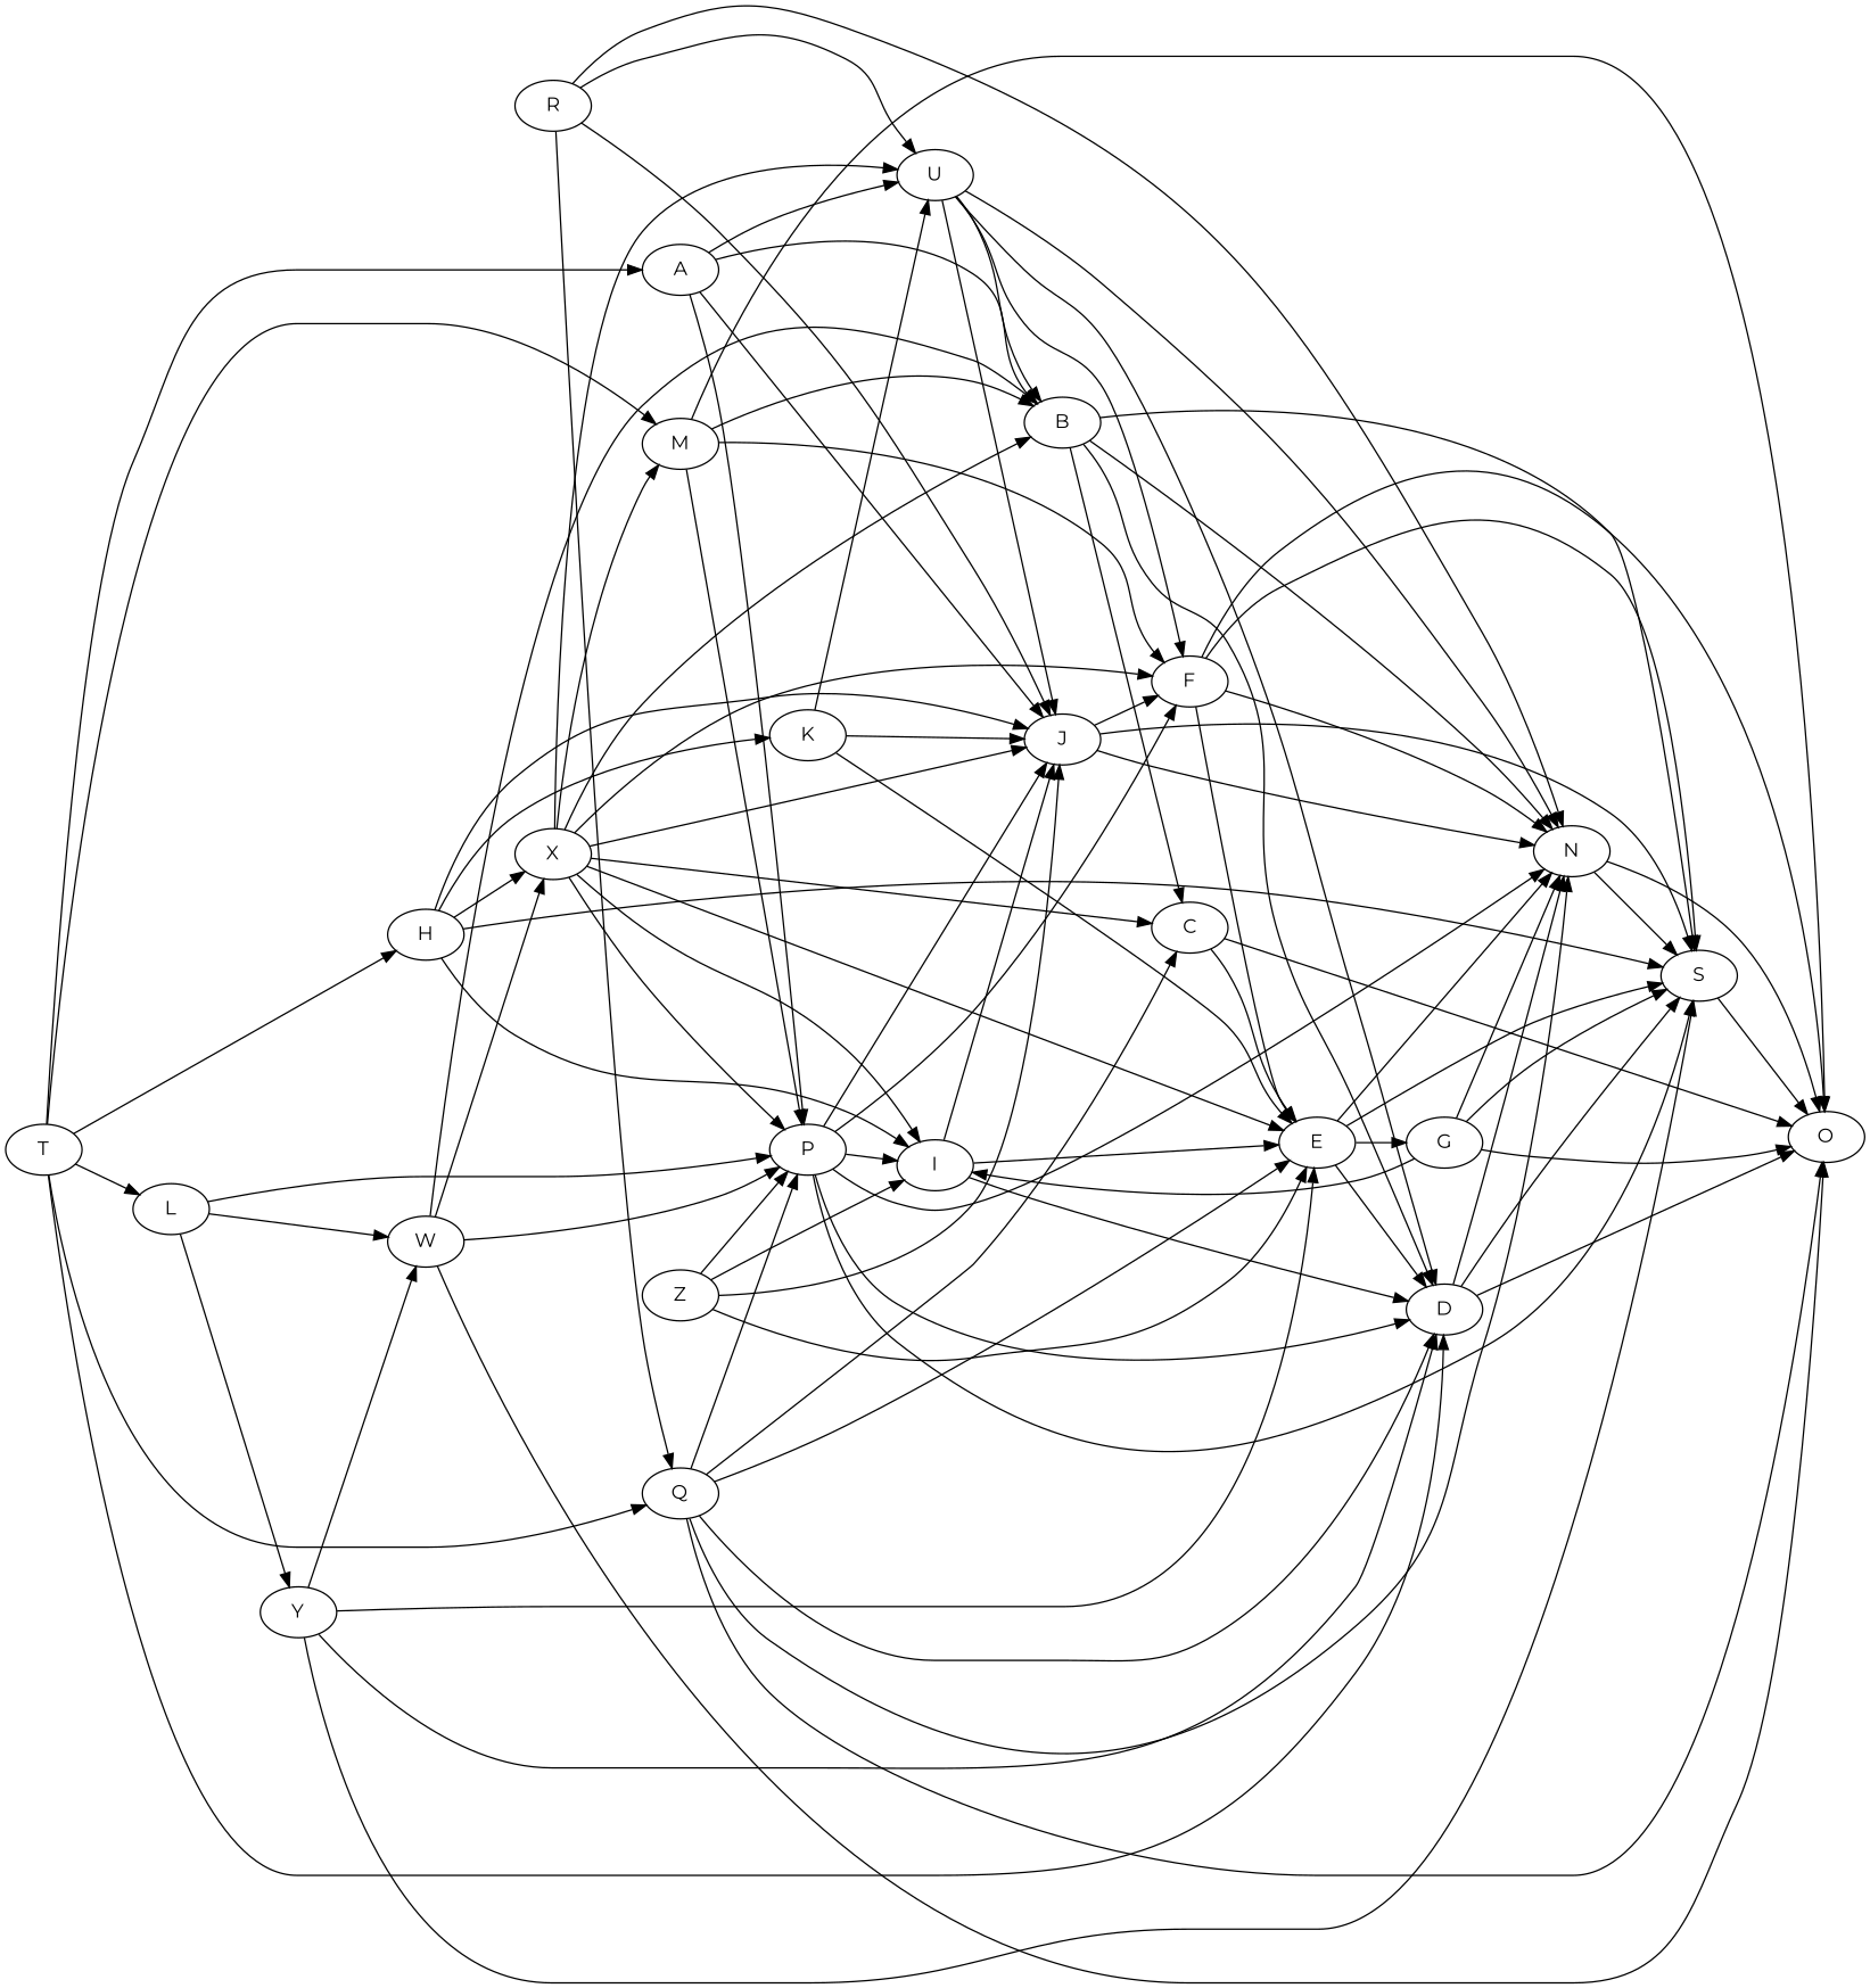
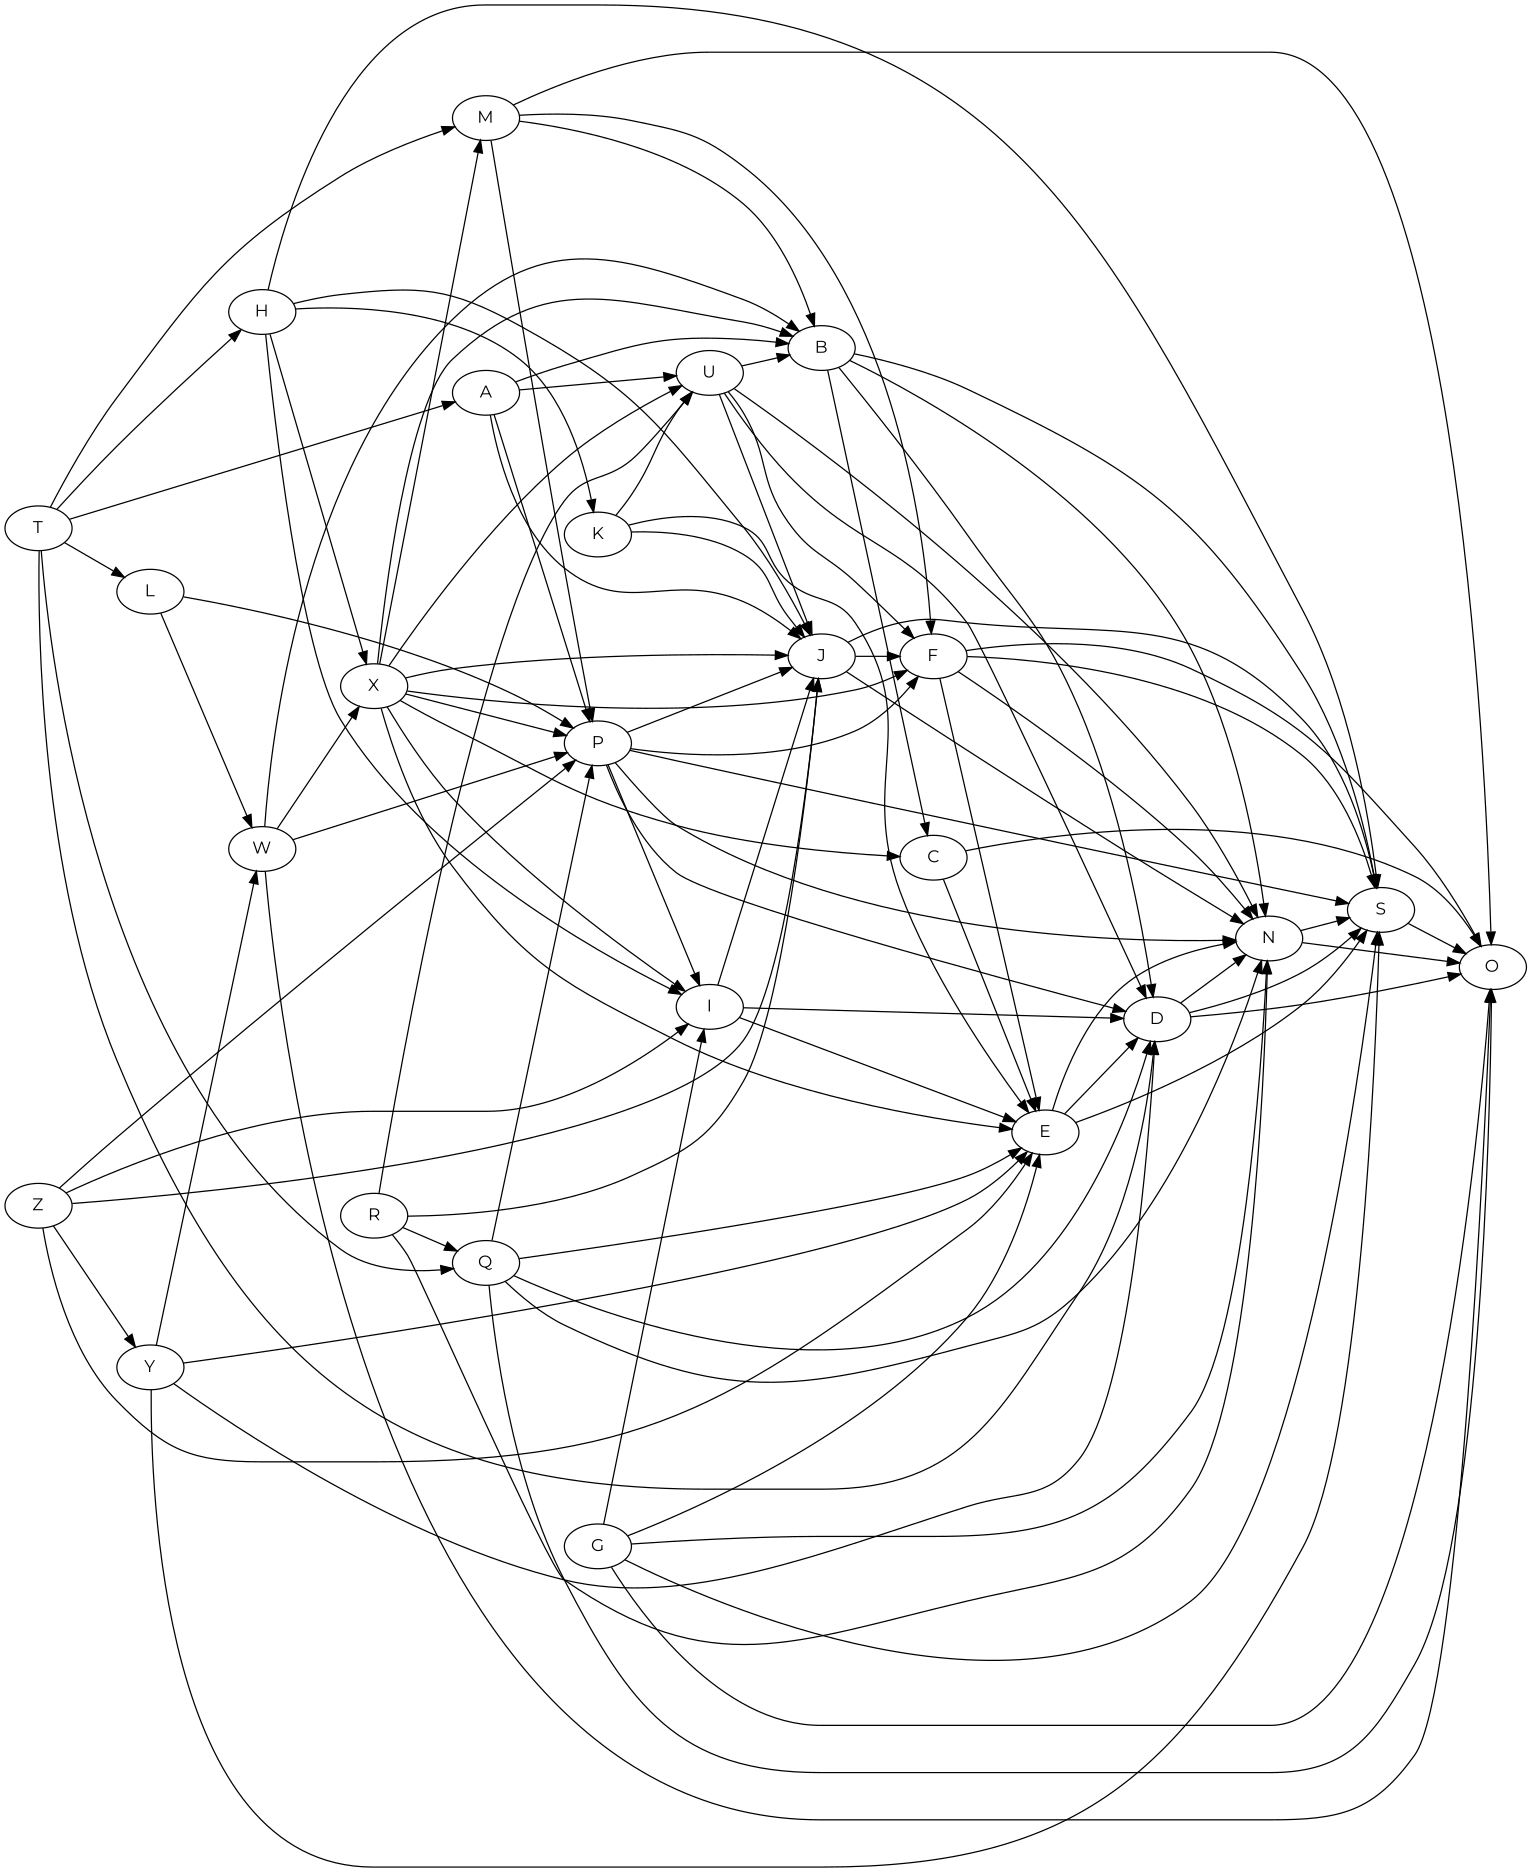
  digraph {
    fontname=Montserrat
    rankdir=LR
    node [fontname=Montserrat]
    edge [fontname=Montserrat]
    X
    I
    U
    C
    B
    F
    J
    M
    E
    P
    D
    N
    O
    S
    Q
    W
    G
    Z
    T
    H
    A
    L
    K
    Y
    R
    X -> I
    X -> U
    X -> C
    X -> B
    X -> F
    X -> J
    X -> M
    X -> E
    X -> P
    I -> J
    I -> E
    I -> D
    U -> B
    U -> F
    U -> J
    U -> D
    U -> N
    C -> E
    C -> O
    B -> C
    B -> D
    B -> N
    B -> S
    F -> E
    F -> N
    F -> O
    F -> S
    J -> F
    J -> N
    J -> S
    M -> B
    M -> F
    M -> P
    M -> O
    E -> D
    E -> N
    E -> S
    P -> I
    P -> F
    P -> J
    P -> D
    P -> N
    P -> S
    D -> N
    D -> O
    D -> S
    N -> O
    N -> S
    S -> O
-   Q -> C
    Q -> E
    Q -> P
    Q -> D
    Q -> N
    Q -> O
    W -> X
    W -> B
    W -> P
    W -> O
    G -> I
-   E -> G
+   G -> E
    G -> N
    G -> O
    G -> S
    Z -> I
    Z -> J
    Z -> E
    Z -> P
    T -> M
    T -> D
    T -> Q
    T -> H
    T -> A
    T -> L
    H -> X
    H -> I
    H -> J
    H -> S
    H -> K
    A -> U
    A -> B
    A -> J
    A -> P
    L -> P
    L -> W
-   L -> Y
+   Z -> Y
    K -> U
    K -> J
    K -> E
    Y -> E
    Y -> D
    Y -> S
    Y -> W
    R -> U
    R -> J
    R -> N
    R -> Q
  }
